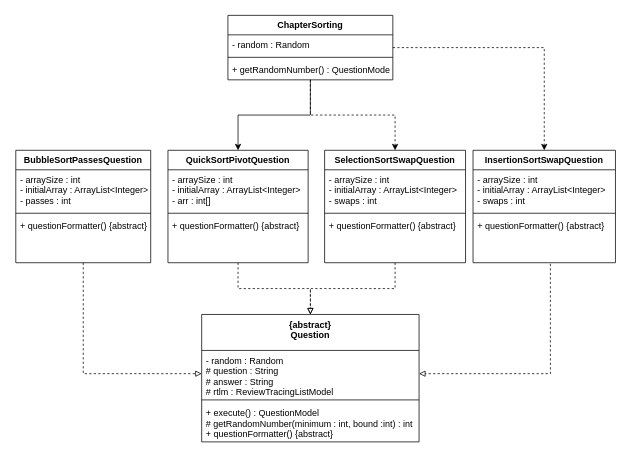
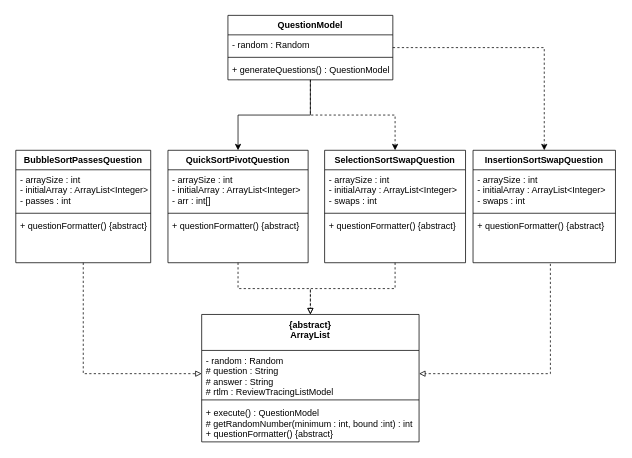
  <mxCell id="0" />
  <mxCell id="1" parent="0" />
- <mxCell id="2" value="{abstract}&#10;Question" style="swimlane;fontStyle=1;align=center;verticalAlign=top;childLayout=stackLayout;horizontal=1;startSize=48;horizontalStack=0;resizeParent=1;resizeParentMax=0;resizeLast=0;collapsible=1;marginBottom=0;" vertex="1" parent="1"><mxGeometry x="268" y="419" width="290" height="170" as="geometry" /></mxCell>
+ <mxCell id="2" value="{abstract}&#10;ArrayList" style="swimlane;fontStyle=1;align=center;verticalAlign=top;childLayout=stackLayout;horizontal=1;startSize=48;horizontalStack=0;resizeParent=1;resizeParentMax=0;resizeLast=0;collapsible=1;marginBottom=0;" vertex="1" parent="1"><mxGeometry x="268" y="419" width="290" height="170" as="geometry" /></mxCell>
  <mxCell id="3" value="- random : Random&#10;# question : String&#10;# answer : String&#10;# rtlm : ReviewTracingListModel" style="text;strokeColor=none;fillColor=none;align=left;verticalAlign=top;spacingLeft=4;spacingRight=4;overflow=hidden;rotatable=0;points=[[0,0.5],[1,0.5]];portConstraint=eastwest;" vertex="1" parent="2"><mxGeometry y="48" width="290" height="62" as="geometry" /></mxCell>
  <mxCell id="4" value="" style="line;strokeWidth=1;fillColor=none;align=left;verticalAlign=middle;spacingTop=-1;spacingLeft=3;spacingRight=3;rotatable=0;labelPosition=right;points=[];portConstraint=eastwest;" vertex="1" parent="2"><mxGeometry y="110" width="290" height="8" as="geometry" /></mxCell>
  <mxCell id="5" value="+ execute() : QuestionModel&#10;# getRandomNumber(minimum : int, bound :int) : int&#10;+ questionFormatter() {abstract}" style="text;strokeColor=none;fillColor=none;align=left;verticalAlign=top;spacingLeft=4;spacingRight=4;overflow=hidden;rotatable=0;points=[[0,0.5],[1,0.5]];portConstraint=eastwest;" vertex="1" parent="2"><mxGeometry y="118" width="290" height="52" as="geometry" /></mxCell>
  <mxCell id="6" style="edgeStyle=orthogonalEdgeStyle;rounded=0;orthogonalLoop=1;jettySize=auto;html=1;" edge="1" parent="1" source="9" target="29"><mxGeometry relative="1" as="geometry" /></mxCell>
  <mxCell id="7" style="edgeStyle=orthogonalEdgeStyle;rounded=0;orthogonalLoop=1;jettySize=auto;html=1;entryX=0.5;entryY=0;entryDx=0;entryDy=0;dashed=1;" edge="1" parent="1" source="9" target="24"><mxGeometry relative="1" as="geometry"><mxPoint x="530" y="190" as="targetPoint" /></mxGeometry></mxCell>
  <mxCell id="8" style="edgeStyle=orthogonalEdgeStyle;rounded=0;orthogonalLoop=1;jettySize=auto;html=1;entryX=0.5;entryY=0;entryDx=0;entryDy=0;dashed=1;" edge="1" parent="1" source="9" target="19"><mxGeometry relative="1" as="geometry" /></mxCell>
- <mxCell id="9" value="ChapterSorting" style="swimlane;fontStyle=1;align=center;verticalAlign=top;childLayout=stackLayout;horizontal=1;startSize=26;horizontalStack=0;resizeParent=1;resizeParentMax=0;resizeLast=0;collapsible=1;marginBottom=0;" vertex="1" parent="1"><mxGeometry x="303" y="20" width="220" height="86" as="geometry" /></mxCell>
+ <mxCell id="9" value="QuestionModel" style="swimlane;fontStyle=1;align=center;verticalAlign=top;childLayout=stackLayout;horizontal=1;startSize=26;horizontalStack=0;resizeParent=1;resizeParentMax=0;resizeLast=0;collapsible=1;marginBottom=0;" vertex="1" parent="1"><mxGeometry x="303" y="20" width="220" height="86" as="geometry" /></mxCell>
  <mxCell id="10" value="- random : Random&#10;" style="text;strokeColor=none;fillColor=none;align=left;verticalAlign=top;spacingLeft=4;spacingRight=4;overflow=hidden;rotatable=0;points=[[0,0.5],[1,0.5]];portConstraint=eastwest;" vertex="1" parent="9"><mxGeometry y="26" width="220" height="26" as="geometry" /></mxCell>
  <mxCell id="11" value="" style="line;strokeWidth=1;fillColor=none;align=left;verticalAlign=middle;spacingTop=-1;spacingLeft=3;spacingRight=3;rotatable=0;labelPosition=right;points=[];portConstraint=eastwest;" vertex="1" parent="9"><mxGeometry y="52" width="220" height="8" as="geometry" /></mxCell>
- <mxCell id="12" value="+ getRandomNumber() : QuestionModel" style="text;strokeColor=none;fillColor=none;align=left;verticalAlign=top;spacingLeft=4;spacingRight=4;overflow=hidden;rotatable=0;points=[[0,0.5],[1,0.5]];portConstraint=eastwest;" vertex="1" parent="9"><mxGeometry y="60" width="220" height="26" as="geometry" /></mxCell>
+ <mxCell id="12" value="+ generateQuestions() : QuestionModel" style="text;strokeColor=none;fillColor=none;align=left;verticalAlign=top;spacingLeft=4;spacingRight=4;overflow=hidden;rotatable=0;points=[[0,0.5],[1,0.5]];portConstraint=eastwest;" vertex="1" parent="9"><mxGeometry y="60" width="220" height="26" as="geometry" /></mxCell>
  <mxCell id="13" style="edgeStyle=orthogonalEdgeStyle;rounded=0;orthogonalLoop=1;jettySize=auto;html=1;dashed=1;endArrow=block;endFill=0;" edge="1" parent="1" source="14" target="3"><mxGeometry relative="1" as="geometry" /></mxCell>
  <mxCell id="14" value="BubbleSortPassesQuestion" style="swimlane;fontStyle=1;align=center;verticalAlign=top;childLayout=stackLayout;horizontal=1;startSize=26;horizontalStack=0;resizeParent=1;resizeParentMax=0;resizeLast=0;collapsible=1;marginBottom=0;" vertex="1" parent="1"><mxGeometry x="20" y="200" width="180" height="150" as="geometry" /></mxCell>
  <mxCell id="15" value="- arraySize : int&#10;- initialArray : ArrayList&lt;Integer&gt;&#10;- passes : int" style="text;strokeColor=none;fillColor=none;align=left;verticalAlign=top;spacingLeft=4;spacingRight=4;overflow=hidden;rotatable=0;points=[[0,0.5],[1,0.5]];portConstraint=eastwest;" vertex="1" parent="14"><mxGeometry y="26" width="180" height="54" as="geometry" /></mxCell>
  <mxCell id="16" value="" style="line;strokeWidth=1;fillColor=none;align=left;verticalAlign=middle;spacingTop=-1;spacingLeft=3;spacingRight=3;rotatable=0;labelPosition=right;points=[];portConstraint=eastwest;" vertex="1" parent="14"><mxGeometry y="80" width="180" height="8" as="geometry" /></mxCell>
  <mxCell id="17" value="+ questionFormatter() {abstract}&#10;" style="text;strokeColor=none;fillColor=none;align=left;verticalAlign=top;spacingLeft=4;spacingRight=4;overflow=hidden;rotatable=0;points=[[0,0.5],[1,0.5]];portConstraint=eastwest;" vertex="1" parent="14"><mxGeometry y="88" width="180" height="62" as="geometry" /></mxCell>
  <mxCell id="18" style="edgeStyle=orthogonalEdgeStyle;rounded=0;orthogonalLoop=1;jettySize=auto;html=1;entryX=1;entryY=0.5;entryDx=0;entryDy=0;dashed=1;endArrow=block;endFill=0;exitX=0.543;exitY=1.023;exitDx=0;exitDy=0;exitPerimeter=0;" edge="1" parent="1" source="22" target="3"><mxGeometry relative="1" as="geometry"><mxPoint x="715" y="289" as="sourcePoint" /><mxPoint x="413" y="422" as="targetPoint" /><Array as="points"><mxPoint x="733" y="498" /></Array></mxGeometry></mxCell>
  <mxCell id="19" value="InsertionSortSwapQuestion" style="swimlane;fontStyle=1;align=center;verticalAlign=top;childLayout=stackLayout;horizontal=1;startSize=26;horizontalStack=0;resizeParent=1;resizeParentMax=0;resizeLast=0;collapsible=1;marginBottom=0;" vertex="1" parent="1"><mxGeometry x="630" y="200" width="190" height="150" as="geometry" /></mxCell>
  <mxCell id="20" value="- arraySize : int&#10;- initialArray : ArrayList&lt;Integer&gt;&#10;- swaps : int" style="text;strokeColor=none;fillColor=none;align=left;verticalAlign=top;spacingLeft=4;spacingRight=4;overflow=hidden;rotatable=0;points=[[0,0.5],[1,0.5]];portConstraint=eastwest;" vertex="1" parent="19"><mxGeometry y="26" width="190" height="54" as="geometry" /></mxCell>
  <mxCell id="21" value="" style="line;strokeWidth=1;fillColor=none;align=left;verticalAlign=middle;spacingTop=-1;spacingLeft=3;spacingRight=3;rotatable=0;labelPosition=right;points=[];portConstraint=eastwest;" vertex="1" parent="19"><mxGeometry y="80" width="190" height="8" as="geometry" /></mxCell>
  <mxCell id="22" value="+ questionFormatter() {abstract}&#10;" style="text;strokeColor=none;fillColor=none;align=left;verticalAlign=top;spacingLeft=4;spacingRight=4;overflow=hidden;rotatable=0;points=[[0,0.5],[1,0.5]];portConstraint=eastwest;" vertex="1" parent="19"><mxGeometry y="88" width="190" height="62" as="geometry" /></mxCell>
  <mxCell id="23" style="edgeStyle=orthogonalEdgeStyle;rounded=0;orthogonalLoop=1;jettySize=auto;html=1;entryX=0.5;entryY=0;entryDx=0;entryDy=0;dashed=1;endArrow=block;endFill=0;" edge="1" parent="1" source="24" target="2"><mxGeometry relative="1" as="geometry" /></mxCell>
  <mxCell id="24" value="SelectionSortSwapQuestion" style="swimlane;fontStyle=1;align=center;verticalAlign=top;childLayout=stackLayout;horizontal=1;startSize=26;horizontalStack=0;resizeParent=1;resizeParentMax=0;resizeLast=0;collapsible=1;marginBottom=0;" vertex="1" parent="1"><mxGeometry x="432" y="200" width="188" height="150" as="geometry" /></mxCell>
  <mxCell id="25" value="- arraySize : int&#10;- initialArray : ArrayList&lt;Integer&gt;&#10;- swaps : int" style="text;strokeColor=none;fillColor=none;align=left;verticalAlign=top;spacingLeft=4;spacingRight=4;overflow=hidden;rotatable=0;points=[[0,0.5],[1,0.5]];portConstraint=eastwest;" vertex="1" parent="24"><mxGeometry y="26" width="188" height="54" as="geometry" /></mxCell>
  <mxCell id="26" value="" style="line;strokeWidth=1;fillColor=none;align=left;verticalAlign=middle;spacingTop=-1;spacingLeft=3;spacingRight=3;rotatable=0;labelPosition=right;points=[];portConstraint=eastwest;" vertex="1" parent="24"><mxGeometry y="80" width="188" height="8" as="geometry" /></mxCell>
  <mxCell id="27" value="+ questionFormatter() {abstract}&#10;" style="text;strokeColor=none;fillColor=none;align=left;verticalAlign=top;spacingLeft=4;spacingRight=4;overflow=hidden;rotatable=0;points=[[0,0.5],[1,0.5]];portConstraint=eastwest;" vertex="1" parent="24"><mxGeometry y="88" width="188" height="62" as="geometry" /></mxCell>
  <mxCell id="28" style="edgeStyle=orthogonalEdgeStyle;rounded=0;orthogonalLoop=1;jettySize=auto;html=1;dashed=1;endArrow=block;endFill=0;" edge="1" parent="1" source="29" target="2"><mxGeometry relative="1" as="geometry" /></mxCell>
  <mxCell id="29" value="QuickSortPivotQuestion" style="swimlane;fontStyle=1;align=center;verticalAlign=top;childLayout=stackLayout;horizontal=1;startSize=26;horizontalStack=0;resizeParent=1;resizeParentMax=0;resizeLast=0;collapsible=1;marginBottom=0;" vertex="1" parent="1"><mxGeometry x="223" y="200" width="187" height="150" as="geometry" /></mxCell>
  <mxCell id="30" value="- arraySize : int&#10;- initialArray : ArrayList&lt;Integer&gt;&#10;- arr : int[]" style="text;strokeColor=none;fillColor=none;align=left;verticalAlign=top;spacingLeft=4;spacingRight=4;overflow=hidden;rotatable=0;points=[[0,0.5],[1,0.5]];portConstraint=eastwest;" vertex="1" parent="29"><mxGeometry y="26" width="187" height="54" as="geometry" /></mxCell>
  <mxCell id="31" value="" style="line;strokeWidth=1;fillColor=none;align=left;verticalAlign=middle;spacingTop=-1;spacingLeft=3;spacingRight=3;rotatable=0;labelPosition=right;points=[];portConstraint=eastwest;" vertex="1" parent="29"><mxGeometry y="80" width="187" height="8" as="geometry" /></mxCell>
  <mxCell id="32" value="+ questionFormatter() {abstract}&#10;" style="text;strokeColor=none;fillColor=none;align=left;verticalAlign=top;spacingLeft=4;spacingRight=4;overflow=hidden;rotatable=0;points=[[0,0.5],[1,0.5]];portConstraint=eastwest;" vertex="1" parent="29"><mxGeometry y="88" width="187" height="62" as="geometry" /></mxCell>
